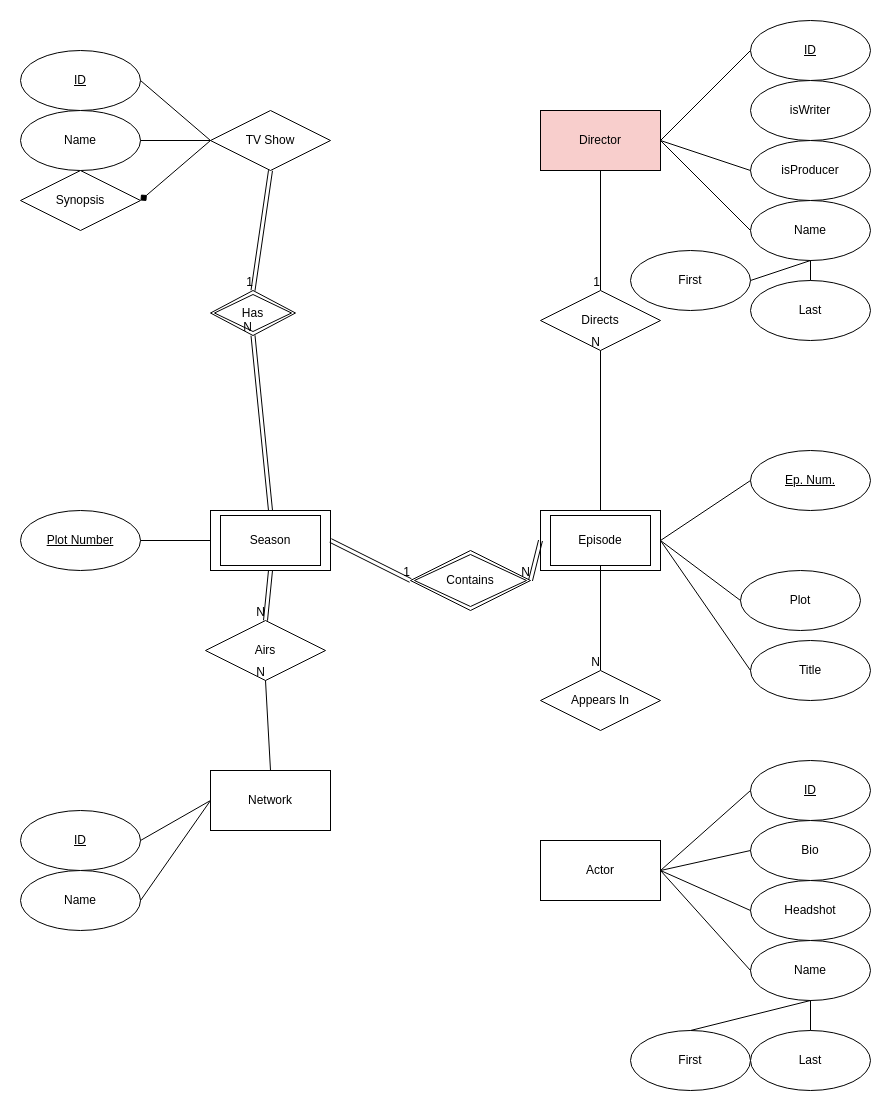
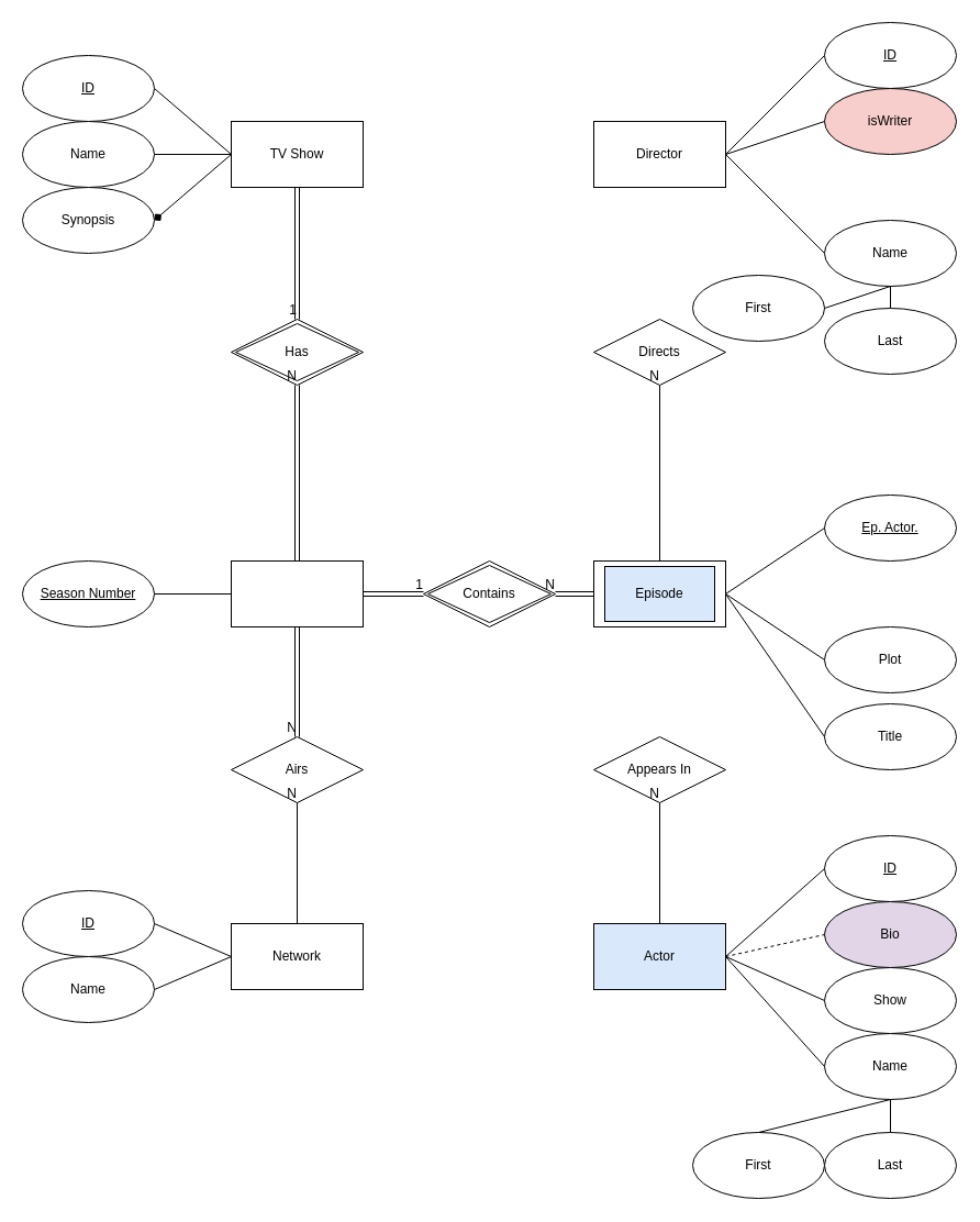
  <mxCell id="0" />
  <mxCell id="1" parent="0" />
- <mxCell id="2" value="TV Show" style="rhombus;whiteSpace=wrap;html=1;" parent="1" vertex="1"><mxGeometry x="210" y="110" width="120" height="60" as="geometry" /></mxCell>
+ <mxCell id="2" value="TV Show" style="rounded=0;whiteSpace=wrap;html=1;" parent="1" vertex="1"><mxGeometry x="210" y="110" width="120" height="60" as="geometry" /></mxCell>
  <mxCell id="3" value="&lt;u&gt;ID&lt;/u&gt;" style="ellipse;whiteSpace=wrap;html=1;" parent="1" vertex="1"><mxGeometry x="20" y="50" width="120" height="60" as="geometry" /></mxCell>
  <mxCell id="4" value="Name" style="ellipse;whiteSpace=wrap;html=1;" parent="1" vertex="1"><mxGeometry x="20" y="110" width="120" height="60" as="geometry" /></mxCell>
- <mxCell id="5" value="Synopsis" style="rhombus;whiteSpace=wrap;html=1;" parent="1" vertex="1"><mxGeometry x="20" y="170" width="120" height="60" as="geometry" /></mxCell>
+ <mxCell id="5" value="Synopsis" style="ellipse;whiteSpace=wrap;html=1;" parent="1" vertex="1"><mxGeometry x="20" y="170" width="120" height="60" as="geometry" /></mxCell>
  <mxCell id="6" value="" style="endArrow=none;html=1;rounded=0;exitX=0;exitY=0.5;exitDx=0;exitDy=0;entryX=1;entryY=0.5;entryDx=0;entryDy=0;" parent="1" source="2" target="4" edge="1"><mxGeometry width="50" height="50" relative="1" as="geometry"><mxPoint x="-280" y="360" as="sourcePoint" /><mxPoint x="-230" y="310" as="targetPoint" /></mxGeometry></mxCell>
  <mxCell id="7" value="" style="endArrow=none;html=1;rounded=0;entryX=1;entryY=0.5;entryDx=0;entryDy=0;exitX=0;exitY=0.5;exitDx=0;exitDy=0;" parent="1" source="2" target="3" edge="1"><mxGeometry width="50" height="50" relative="1" as="geometry"><mxPoint x="0" y="320" as="sourcePoint" /><mxPoint x="-230" y="250" as="targetPoint" /></mxGeometry></mxCell>
  <mxCell id="8" value="" style="endArrow=diamond;html=1;rounded=0;entryX=1;entryY=0.5;entryDx=0;entryDy=0;exitX=0;exitY=0.5;exitDx=0;exitDy=0;" parent="1" source="2" target="5" edge="1"><mxGeometry width="50" height="50" relative="1" as="geometry"><mxPoint x="0" y="350" as="sourcePoint" /><mxPoint x="50" y="290" as="targetPoint" /></mxGeometry></mxCell>
- <mxCell id="9" value="Network" style="rounded=0;whiteSpace=wrap;html=1;" parent="1" vertex="1"><mxGeometry x="210" y="770" width="120" height="60" as="geometry" /></mxCell>
+ <mxCell id="9" value="Network" style="rounded=0;whiteSpace=wrap;html=1;" parent="1" vertex="1"><mxGeometry x="210" y="840" width="120" height="60" as="geometry" /></mxCell>
  <mxCell id="10" value="&lt;u&gt;ID&lt;/u&gt;" style="ellipse;whiteSpace=wrap;html=1;" parent="1" vertex="1"><mxGeometry x="20" y="810" width="120" height="60" as="geometry" /></mxCell>
  <mxCell id="11" value="Name" style="ellipse;whiteSpace=wrap;html=1;" parent="1" vertex="1"><mxGeometry x="20" y="870" width="120" height="60" as="geometry" /></mxCell>
  <mxCell id="12" value="" style="endArrow=none;html=1;rounded=0;entryX=1;entryY=0.5;entryDx=0;entryDy=0;exitX=0;exitY=0.5;exitDx=0;exitDy=0;" parent="1" source="9" target="10" edge="1"><mxGeometry width="50" height="50" relative="1" as="geometry"><mxPoint x="210" y="820" as="sourcePoint" /><mxPoint x="430" y="830" as="targetPoint" /></mxGeometry></mxCell>
  <mxCell id="13" value="" style="endArrow=none;html=1;rounded=0;entryX=1;entryY=0.5;entryDx=0;entryDy=0;exitX=0;exitY=0.5;exitDx=0;exitDy=0;" parent="1" source="9" target="11" edge="1"><mxGeometry width="50" height="50" relative="1" as="geometry"><mxPoint x="350" y="830" as="sourcePoint" /><mxPoint x="460" y="770" as="targetPoint" /></mxGeometry></mxCell>
  <mxCell id="14" value="" style="rounded=0;whiteSpace=wrap;html=1;" parent="1" vertex="1"><mxGeometry x="210" y="510" width="120" height="60" as="geometry" /></mxCell>
- <mxCell id="15" value="Season" style="rounded=0;whiteSpace=wrap;html=1;" parent="1" vertex="1"><mxGeometry x="220" y="515" width="100" height="50" as="geometry" /></mxCell>
- <mxCell id="16" value="&lt;u&gt;Plot Number&lt;/u&gt;" style="ellipse;whiteSpace=wrap;html=1;" parent="1" vertex="1"><mxGeometry x="20" y="510" width="120" height="60" as="geometry" /></mxCell>
+ <mxCell id="16" value="&lt;u&gt;Season Number&lt;/u&gt;" style="ellipse;whiteSpace=wrap;html=1;" parent="1" vertex="1"><mxGeometry x="20" y="510" width="120" height="60" as="geometry" /></mxCell>
  <mxCell id="17" value="" style="endArrow=none;html=1;rounded=0;exitX=0;exitY=0.5;exitDx=0;exitDy=0;entryX=1;entryY=0.5;entryDx=0;entryDy=0;" parent="1" source="14" target="16" edge="1"><mxGeometry width="50" height="50" relative="1" as="geometry"><mxPoint x="330" y="560" as="sourcePoint" /><mxPoint x="110" y="540" as="targetPoint" /></mxGeometry></mxCell>
  <mxCell id="18" value="" style="rounded=0;whiteSpace=wrap;html=1;" parent="1" vertex="1"><mxGeometry x="540" y="510" width="120" height="60" as="geometry" /></mxCell>
- <mxCell id="19" value="Episode" style="rounded=0;whiteSpace=wrap;html=1;" parent="1" vertex="1"><mxGeometry x="550" y="515" width="100" height="50" as="geometry" /></mxCell>
- <mxCell id="20" value="&lt;u&gt;Ep. Num.&lt;/u&gt;" style="ellipse;whiteSpace=wrap;html=1;" parent="1" vertex="1"><mxGeometry x="750" y="450" width="120" height="60" as="geometry" /></mxCell>
+ <mxCell id="19" value="Episode" style="rounded=0;whiteSpace=wrap;html=1;fillColor=#dae8fc;" parent="1" vertex="1"><mxGeometry x="550" y="515" width="100" height="50" as="geometry" /></mxCell>
+ <mxCell id="20" value="&lt;u&gt;Ep. Actor.&lt;/u&gt;" style="ellipse;whiteSpace=wrap;html=1;" parent="1" vertex="1"><mxGeometry x="750" y="450" width="120" height="60" as="geometry" /></mxCell>
  <mxCell id="21" value="Title" style="ellipse;whiteSpace=wrap;html=1;" parent="1" vertex="1"><mxGeometry x="750" y="640" width="120" height="60" as="geometry" /></mxCell>
- <mxCell id="22" value="Plot" style="ellipse;whiteSpace=wrap;html=1;" parent="1" vertex="1"><mxGeometry x="740" y="570" width="120" height="60" as="geometry" /></mxCell>
+ <mxCell id="22" value="Plot" style="ellipse;whiteSpace=wrap;html=1;" parent="1" vertex="1"><mxGeometry x="750" y="570" width="120" height="60" as="geometry" /></mxCell>
  <mxCell id="23" value="" style="endArrow=none;html=1;rounded=0;exitX=1;exitY=0.5;exitDx=0;exitDy=0;entryX=0;entryY=0.5;entryDx=0;entryDy=0;" parent="1" source="18" target="20" edge="1"><mxGeometry width="50" height="50" relative="1" as="geometry"><mxPoint x="850" y="570" as="sourcePoint" /><mxPoint x="900" y="520" as="targetPoint" /></mxGeometry></mxCell>
  <mxCell id="24" value="" style="endArrow=none;html=1;rounded=0;exitX=1;exitY=0.5;exitDx=0;exitDy=0;entryX=0;entryY=0.5;entryDx=0;entryDy=0;" parent="1" source="18" target="21" edge="1"><mxGeometry width="50" height="50" relative="1" as="geometry"><mxPoint y="630" as="sourcePoint" x="870" /><mxPoint x="920" y="560" as="targetPoint" /></mxGeometry></mxCell>
  <mxCell id="25" value="" style="endArrow=none;html=1;rounded=0;exitX=1;exitY=0.5;exitDx=0;exitDy=0;entryX=0;entryY=0.5;entryDx=0;entryDy=0;" parent="1" source="18" target="22" edge="1"><mxGeometry width="50" height="50" relative="1" as="geometry"><mxPoint y="630" as="sourcePoint" x="870" /><mxPoint x="920" y="630" as="targetPoint" /></mxGeometry></mxCell>
- <mxCell id="26" value="Director" style="rounded=0;whiteSpace=wrap;html=1;fillColor=#f8cecc;" parent="1" vertex="1"><mxGeometry x="540" y="110" width="120" height="60" as="geometry" /></mxCell>
+ <mxCell id="26" value="Director" style="rounded=0;whiteSpace=wrap;html=1;" parent="1" vertex="1"><mxGeometry x="540" y="110" width="120" height="60" as="geometry" /></mxCell>
  <mxCell id="27" value="&lt;u&gt;ID&lt;/u&gt;" style="ellipse;whiteSpace=wrap;html=1;" parent="1" vertex="1"><mxGeometry x="750" y="20" width="120" height="60" as="geometry" /></mxCell>
- <mxCell id="28" value="isWriter" style="ellipse;whiteSpace=wrap;html=1;" parent="1" vertex="1"><mxGeometry x="750" y="80" width="120" height="60" as="geometry" /></mxCell>
- <mxCell id="29" value="isProducer" style="ellipse;whiteSpace=wrap;html=1;" parent="1" vertex="1"><mxGeometry x="750" y="140" width="120" height="60" as="geometry" /></mxCell>
+ <mxCell id="28" value="isWriter" style="ellipse;whiteSpace=wrap;html=1;fillColor=#f8cecc;" parent="1" vertex="1"><mxGeometry x="750" y="80" width="120" height="60" as="geometry" /></mxCell>
  <mxCell id="30" value="" style="endArrow=none;html=1;rounded=0;exitX=1;exitY=0.5;exitDx=0;exitDy=0;entryX=0;entryY=0.5;entryDx=0;entryDy=0;" parent="1" source="26" target="27" edge="1"><mxGeometry width="50" height="50" relative="1" as="geometry"><mxPoint x="700" y="90" as="sourcePoint" /><mxPoint x="750" y="40" as="targetPoint" /></mxGeometry></mxCell>
  <mxCell id="31" value="" style="endArrow=none;html=1;rounded=0;exitX=1;exitY=0.5;exitDx=0;exitDy=0;entryX=0;entryY=0.5;entryDx=0;entryDy=0;" parent="1" source="26" target="69" edge="1"><mxGeometry width="50" height="50" relative="1" as="geometry"><mxPoint x="670" y="110" as="sourcePoint" /><mxPoint x="720" y="220" as="targetPoint" /></mxGeometry></mxCell>
- <mxCell id="32" value="Actor" style="rounded=0;whiteSpace=wrap;html=1;" parent="1" vertex="1"><mxGeometry x="540" y="840" width="120" height="60" as="geometry" /></mxCell>
+ <mxCell id="32" value="Actor" style="rounded=0;whiteSpace=wrap;html=1;fillColor=#dae8fc;" parent="1" vertex="1"><mxGeometry x="540" y="840" width="120" height="60" as="geometry" /></mxCell>
  <mxCell id="33" value="&lt;u&gt;ID&lt;/u&gt;" style="ellipse;whiteSpace=wrap;html=1;" parent="1" vertex="1"><mxGeometry x="750" y="760" width="120" height="60" as="geometry" /></mxCell>
  <mxCell id="34" value="Name" style="ellipse;whiteSpace=wrap;html=1;" parent="1" vertex="1"><mxGeometry x="750" y="940" width="120" height="60" as="geometry" /></mxCell>
- <mxCell id="35" value="Bio" style="ellipse;whiteSpace=wrap;html=1;" parent="1" vertex="1"><mxGeometry x="750" y="820" width="120" height="60" as="geometry" /></mxCell>
- <mxCell id="36" value="Headshot" style="ellipse;whiteSpace=wrap;html=1;" parent="1" vertex="1"><mxGeometry x="750" y="880" width="120" height="60" as="geometry" /></mxCell>
+ <mxCell id="35" value="Bio" style="ellipse;whiteSpace=wrap;html=1;fillColor=#e1d5e7;" parent="1" vertex="1"><mxGeometry x="750" y="820" width="120" height="60" as="geometry" /></mxCell>
+ <mxCell id="36" value="Show" style="ellipse;whiteSpace=wrap;html=1;" parent="1" vertex="1"><mxGeometry x="750" y="880" width="120" height="60" as="geometry" /></mxCell>
  <mxCell id="37" value="" style="endArrow=none;html=1;rounded=0;exitX=1;exitY=0.5;exitDx=0;exitDy=0;entryX=0;entryY=0.5;entryDx=0;entryDy=0;" parent="1" source="32" target="33" edge="1"><mxGeometry width="50" height="50" relative="1" as="geometry"><mxPoint x="670" y="840" as="sourcePoint" /><mxPoint x="720" y="790" as="targetPoint" /></mxGeometry></mxCell>
  <mxCell id="38" value="" style="endArrow=none;html=1;rounded=0;exitX=1;exitY=0.5;exitDx=0;exitDy=0;entryX=0;entryY=0.5;entryDx=0;entryDy=0;" parent="1" source="32" target="34" edge="1"><mxGeometry width="50" height="50" relative="1" as="geometry"><mxPoint x="670" y="880" as="sourcePoint" /><mxPoint x="740" y="840" as="targetPoint" /></mxGeometry></mxCell>
- <mxCell id="39" value="" style="endArrow=none;html=1;rounded=0;exitX=1;exitY=0.5;exitDx=0;exitDy=0;entryX=0;entryY=0.5;entryDx=0;entryDy=0;" parent="1" source="32" target="35" edge="1"><mxGeometry width="50" height="50" relative="1" as="geometry"><mxPoint x="670" y="880" as="sourcePoint" /><mxPoint x="740" y="900" as="targetPoint" /></mxGeometry></mxCell>
+ <mxCell id="39" value="" style="endArrow=none;html=1;rounded=0;exitX=1;exitY=0.5;exitDx=0;exitDy=0;entryX=0;entryY=0.5;entryDx=0;entryDy=0;dashed=1;" parent="1" source="32" target="35" edge="1"><mxGeometry width="50" height="50" relative="1" as="geometry"><mxPoint x="670" y="880" as="sourcePoint" /><mxPoint x="740" y="900" as="targetPoint" /></mxGeometry></mxCell>
  <mxCell id="40" value="" style="endArrow=none;html=1;rounded=0;exitX=1;exitY=0.5;exitDx=0;exitDy=0;entryX=0;entryY=0.5;entryDx=0;entryDy=0;" parent="1" source="32" target="36" edge="1"><mxGeometry width="50" height="50" relative="1" as="geometry"><mxPoint x="670" y="880" as="sourcePoint" /><mxPoint x="740" y="960" as="targetPoint" /></mxGeometry></mxCell>
- <mxCell id="41" value="Has" style="shape=rhombus;double=1;perimeter=rhombusPerimeter;whiteSpace=wrap;html=1;align=center;" parent="1" vertex="1"><mxGeometry x="210" y="290" width="85" height="45" as="geometry" /></mxCell>
+ <mxCell id="41" value="Has" style="shape=rhombus;double=1;perimeter=rhombusPerimeter;whiteSpace=wrap;html=1;align=center;" parent="1" vertex="1"><mxGeometry x="210" y="290" width="120" height="60" as="geometry" /></mxCell>
  <mxCell id="42" value="" style="shape=link;html=1;rounded=0;exitX=0.5;exitY=0;exitDx=0;exitDy=0;entryX=0.5;entryY=1;entryDx=0;entryDy=0;" parent="1" source="14" target="41" edge="1"><mxGeometry relative="1" as="geometry"><mxPoint x="260" y="420" as="sourcePoint" /><mxPoint x="420" y="420" as="targetPoint" /></mxGeometry></mxCell>
  <mxCell id="43" value="N" style="resizable=0;html=1;align=right;verticalAlign=bottom;" parent="42" connectable="0" vertex="1"><mxGeometry x="1" relative="1" as="geometry" /></mxCell>
  <mxCell id="44" value="" style="shape=link;html=1;rounded=0;exitX=0.5;exitY=1;exitDx=0;exitDy=0;entryX=0.5;entryY=0;entryDx=0;entryDy=0;" parent="1" source="2" target="41" edge="1"><mxGeometry relative="1" as="geometry"><mxPoint x="70" y="400" as="sourcePoint" /><mxPoint x="230" y="400" as="targetPoint" /></mxGeometry></mxCell>
  <mxCell id="45" value="1" style="resizable=0;html=1;align=right;verticalAlign=bottom;" parent="44" connectable="0" vertex="1"><mxGeometry x="1" relative="1" as="geometry" /></mxCell>
  <mxCell id="46" value="" style="shape=link;html=1;rounded=0;exitX=1;exitY=0.5;exitDx=0;exitDy=0;entryX=0;entryY=0.5;entryDx=0;entryDy=0;" parent="1" source="14" target="76" edge="1"><mxGeometry relative="1" as="geometry"><mxPoint x="800" y="600" as="sourcePoint" /><mxPoint x="390" y="540" as="targetPoint" /></mxGeometry></mxCell>
  <mxCell id="47" value="1" style="resizable=0;html=1;align=right;verticalAlign=bottom;" parent="46" connectable="0" vertex="1"><mxGeometry x="1" relative="1" as="geometry" /></mxCell>
  <mxCell id="48" value="" style="shape=link;html=1;rounded=0;entryX=1;entryY=0.5;entryDx=0;entryDy=0;exitX=0;exitY=0.5;exitDx=0;exitDy=0;" parent="1" source="18" target="76" edge="1"><mxGeometry relative="1" as="geometry"><mxPoint x="510" y="620" as="sourcePoint" /><mxPoint x="510" y="540" as="targetPoint" /></mxGeometry></mxCell>
  <mxCell id="49" value="N" style="resizable=0;html=1;align=right;verticalAlign=bottom;" parent="48" connectable="0" vertex="1"><mxGeometry x="1" relative="1" as="geometry" /></mxCell>
- <mxCell id="51" value="" style="endArrow=none;html=1;rounded=0;entryX=0;entryY=0.5;entryDx=0;entryDy=0;exitX=1;exitY=0.5;exitDx=0;exitDy=0;" parent="1" source="26" target="29" edge="1"><mxGeometry relative="1" as="geometry"><mxPoint x="670" y="150" as="sourcePoint" /><mxPoint x="770" y="190" as="targetPoint" /></mxGeometry></mxCell>
- <mxCell id="52" value="" style="endArrow=none;html=1;rounded=0;entryX=0.5;entryY=0;entryDx=0;entryDy=0;exitX=0.5;exitY=1;exitDx=0;exitDy=0;" parent="1" source="26" target="68" edge="1"><mxGeometry relative="1" as="geometry"><mxPoint x="510" y="210" as="sourcePoint" /><mxPoint x="600" y="290" as="targetPoint" /></mxGeometry></mxCell>
- <mxCell id="53" value="1" style="resizable=0;html=1;align=right;verticalAlign=bottom;" parent="52" connectable="0" vertex="1"><mxGeometry x="1" relative="1" as="geometry" /></mxCell>
- <mxCell id="54" value="" style="endArrow=none;html=1;rounded=0;exitX=0.5;exitY=1;exitDx=0;exitDy=0;entryX=0.5;entryY=0;entryDx=0;entryDy=0;" parent="1" source="19" target="61" edge="1"><mxGeometry relative="1" as="geometry"><mxPoint x="420" y="730" as="sourcePoint" /><mxPoint x="600" y="670" as="targetPoint" /></mxGeometry></mxCell>
- <mxCell id="55" value="N" style="resizable=0;html=1;align=right;verticalAlign=bottom;" parent="54" connectable="0" vertex="1"><mxGeometry x="1" relative="1" as="geometry" /></mxCell>
+ <mxCell id="50" value="" style="endArrow=none;html=1;rounded=0;entryX=0;entryY=0.5;entryDx=0;entryDy=0;exitX=1;exitY=0.5;exitDx=0;exitDy=0;" parent="1" source="26" target="28" edge="1"><mxGeometry relative="1" as="geometry"><mxPoint x="560" y="220" as="sourcePoint" /><mxPoint x="720" y="220" as="targetPoint" /></mxGeometry></mxCell>
  <mxCell id="56" value="" style="shape=link;html=1;rounded=0;exitX=0.5;exitY=1;exitDx=0;exitDy=0;entryX=0.5;entryY=0;entryDx=0;entryDy=0;" edge="1" parent="1" source="14" target="58"><mxGeometry relative="1" as="geometry"><mxPoint x="260" y="600" as="sourcePoint" /><mxPoint x="270" y="670" as="targetPoint" /></mxGeometry></mxCell>
  <mxCell id="57" value="N" style="resizable=0;html=1;align=right;verticalAlign=bottom;" connectable="0" vertex="1" parent="56"><mxGeometry x="1" relative="1" as="geometry" /></mxCell>
- <mxCell id="58" value="Airs" style="shape=rhombus;perimeter=rhombusPerimeter;whiteSpace=wrap;html=1;align=center;" vertex="1" parent="1"><mxGeometry x="205" y="620" width="120" height="60" as="geometry" /></mxCell>
+ <mxCell id="58" value="Airs" style="shape=rhombus;perimeter=rhombusPerimeter;whiteSpace=wrap;html=1;align=center;" vertex="1" parent="1"><mxGeometry x="210" y="670" width="120" height="60" as="geometry" /></mxCell>
  <mxCell id="59" value="" style="endArrow=none;html=1;rounded=0;exitX=0.5;exitY=0;exitDx=0;exitDy=0;entryX=0.5;entryY=1;entryDx=0;entryDy=0;" edge="1" parent="1" source="9" target="58"><mxGeometry relative="1" as="geometry"><mxPoint x="250" y="800" as="sourcePoint" /><mxPoint x="410" y="800" as="targetPoint" /></mxGeometry></mxCell>
  <mxCell id="60" value="N" style="resizable=0;html=1;align=right;verticalAlign=bottom;" connectable="0" vertex="1" parent="59"><mxGeometry x="1" relative="1" as="geometry" /></mxCell>
  <mxCell id="61" value="Appears In" style="shape=rhombus;perimeter=rhombusPerimeter;whiteSpace=wrap;html=1;align=center;" vertex="1" parent="1"><mxGeometry x="540" y="670" width="120" height="60" as="geometry" /></mxCell>
+ <mxCell id="62" value="" style="endArrow=none;html=1;rounded=0;exitX=0.5;exitY=0;exitDx=0;exitDy=0;entryX=0.5;entryY=1;entryDx=0;entryDy=0;" edge="1" parent="1" source="32" target="61"><mxGeometry relative="1" as="geometry"><mxPoint x="560" y="790" as="sourcePoint" /><mxPoint x="720" y="790" as="targetPoint" /></mxGeometry></mxCell>
+ <mxCell id="63" value="N" style="resizable=0;html=1;align=right;verticalAlign=bottom;" connectable="0" vertex="1" parent="62"><mxGeometry x="1" relative="1" as="geometry" /></mxCell>
  <mxCell id="64" value="Last" style="ellipse;whiteSpace=wrap;html=1;" vertex="1" parent="1"><mxGeometry x="750" y="1030" width="120" height="60" as="geometry" /></mxCell>
  <mxCell id="65" value="First" style="ellipse;whiteSpace=wrap;html=1;" vertex="1" parent="1"><mxGeometry x="630" y="1030" width="120" height="60" as="geometry" /></mxCell>
  <mxCell id="66" value="" style="endArrow=none;html=1;rounded=0;exitX=0.5;exitY=0;exitDx=0;exitDy=0;entryX=0.5;entryY=1;entryDx=0;entryDy=0;" edge="1" parent="1" source="65" target="34"><mxGeometry width="50" height="50" relative="1" as="geometry"><mxPoint x="650" y="1020" as="sourcePoint" /><mxPoint x="700" y="970" as="targetPoint" /></mxGeometry></mxCell>
  <mxCell id="67" value="" style="endArrow=none;html=1;rounded=0;exitX=0.5;exitY=0;exitDx=0;exitDy=0;entryX=0.5;entryY=1;entryDx=0;entryDy=0;" edge="1" parent="1" source="64" target="34"><mxGeometry width="50" height="50" relative="1" as="geometry"><mxPoint x="700" y="1040" as="sourcePoint" /><mxPoint x="820" y="1010" as="targetPoint" /></mxGeometry></mxCell>
  <mxCell id="68" value="Directs" style="shape=rhombus;perimeter=rhombusPerimeter;whiteSpace=wrap;html=1;align=center;" vertex="1" parent="1"><mxGeometry x="540" y="290" width="120" height="60" as="geometry" /></mxCell>
  <mxCell id="69" value="Name" style="ellipse;whiteSpace=wrap;html=1;" vertex="1" parent="1"><mxGeometry x="750" y="200" width="120" height="60" as="geometry" /></mxCell>
  <mxCell id="70" value="Last" style="ellipse;whiteSpace=wrap;html=1;" vertex="1" parent="1"><mxGeometry x="750" y="280" width="120" height="60" as="geometry" /></mxCell>
  <mxCell id="71" value="First" style="ellipse;whiteSpace=wrap;html=1;" vertex="1" parent="1"><mxGeometry x="630" y="250" width="120" height="60" as="geometry" /></mxCell>
  <mxCell id="72" value="" style="endArrow=none;html=1;rounded=0;exitX=1;exitY=0.5;exitDx=0;exitDy=0;entryX=0.5;entryY=1;entryDx=0;entryDy=0;" edge="1" parent="1" source="71" target="69"><mxGeometry width="50" height="50" relative="1" as="geometry"><mxPoint x="530" y="420" as="sourcePoint" /><mxPoint x="580" y="370" as="targetPoint" /></mxGeometry></mxCell>
  <mxCell id="73" value="" style="endArrow=none;html=1;rounded=0;exitX=0.5;exitY=0;exitDx=0;exitDy=0;entryX=0.5;entryY=1;entryDx=0;entryDy=0;" edge="1" parent="1" source="70" target="69"><mxGeometry width="50" height="50" relative="1" as="geometry"><mxPoint x="580" y="440" as="sourcePoint" /><mxPoint x="700" y="410" as="targetPoint" /></mxGeometry></mxCell>
  <mxCell id="74" value="" style="endArrow=none;html=1;rounded=0;exitX=0.5;exitY=0;exitDx=0;exitDy=0;entryX=0.5;entryY=1;entryDx=0;entryDy=0;" edge="1" parent="1" source="18" target="68"><mxGeometry relative="1" as="geometry"><mxPoint x="600" y="410" as="sourcePoint" /><mxPoint x="760" y="410" as="targetPoint" /></mxGeometry></mxCell>
  <mxCell id="75" value="N" style="resizable=0;html=1;align=right;verticalAlign=bottom;" connectable="0" vertex="1" parent="74"><mxGeometry x="1" relative="1" as="geometry" /></mxCell>
- <mxCell id="76" value="Contains" style="shape=rhombus;double=1;perimeter=rhombusPerimeter;whiteSpace=wrap;html=1;align=center;" vertex="1" parent="1"><mxGeometry x="410" y="550" width="120" height="60" as="geometry" /></mxCell>
+ <mxCell id="76" value="Contains" style="shape=rhombus;double=1;perimeter=rhombusPerimeter;whiteSpace=wrap;html=1;align=center;" vertex="1" parent="1"><mxGeometry x="385" y="510" width="120" height="60" as="geometry" /></mxCell>
